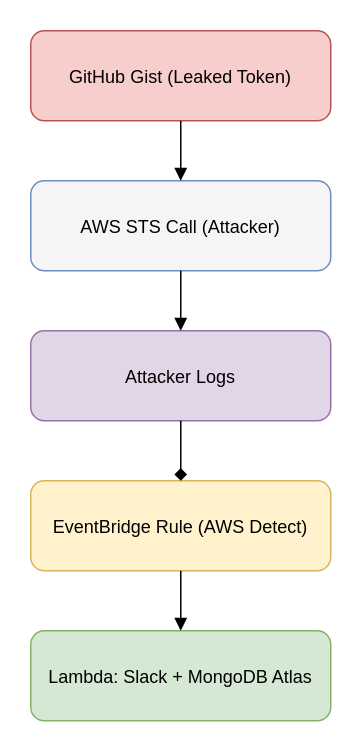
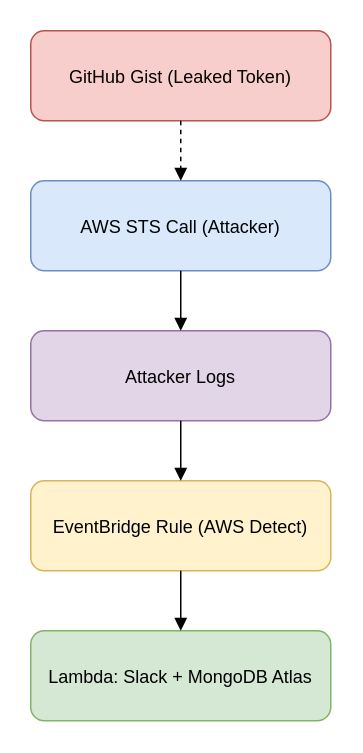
  <mxCell id="0" />
  <mxCell id="1" parent="0" />
  <mxCell id="2" value="GitHub Gist (Leaked Token)" style="rounded=1;fillColor=#f8cecc;strokeColor=#b85450;" vertex="1" parent="1"><mxGeometry x="20" y="20" width="200" height="60" as="geometry" /></mxCell>
- <mxCell id="3" value="AWS STS Call (Attacker)" style="rounded=1;fillColor=#f5f5f5;strokeColor=#6c8ebf;" vertex="1" parent="1"><mxGeometry x="20" y="120" width="200" height="60" as="geometry" /></mxCell>
+ <mxCell id="3" value="AWS STS Call (Attacker)" style="rounded=1;fillColor=#dae8fc;strokeColor=#6c8ebf;" vertex="1" parent="1"><mxGeometry x="20" y="120" width="200" height="60" as="geometry" /></mxCell>
  <mxCell id="4" value="Attacker Logs" style="rounded=1;fillColor=#e1d5e7;strokeColor=#9673a6;" vertex="1" parent="1"><mxGeometry x="20" y="220" width="200" height="60" as="geometry" /></mxCell>
  <mxCell id="5" value="EventBridge Rule (AWS Detect)" style="rounded=1;fillColor=#fff2cc;strokeColor=#d6b656;" vertex="1" parent="1"><mxGeometry x="20" y="320" width="200" height="60" as="geometry" /></mxCell>
  <mxCell id="6" value="Lambda: Slack + MongoDB Atlas" style="rounded=1;fillColor=#d5e8d4;strokeColor=#82b366;" vertex="1" parent="1"><mxGeometry x="20" y="420" width="200" height="60" as="geometry" /></mxCell>
- <mxCell id="7" style="endArrow=block;strokeColor=#000000;" edge="1" source="2" target="3" parent="1"><mxGeometry relative="1" as="geometry" /></mxCell>
+ <mxCell id="7" style="endArrow=block;strokeColor=#000000;dashed=1;" edge="1" source="2" target="3" parent="1"><mxGeometry relative="1" as="geometry" /></mxCell>
  <mxCell id="8" style="endArrow=block;strokeColor=#000000;" edge="1" source="3" target="4" parent="1"><mxGeometry relative="1" as="geometry" /></mxCell>
- <mxCell id="9" style="endArrow=diamond;strokeColor=#000000;" edge="1" source="4" target="5" parent="1"><mxGeometry relative="1" as="geometry" /></mxCell>
+ <mxCell id="9" style="endArrow=block;strokeColor=#000000;" edge="1" source="4" target="5" parent="1"><mxGeometry relative="1" as="geometry" /></mxCell>
  <mxCell id="10" style="endArrow=block;strokeColor=#000000;" edge="1" source="5" target="6" parent="1"><mxGeometry relative="1" as="geometry" /></mxCell>
